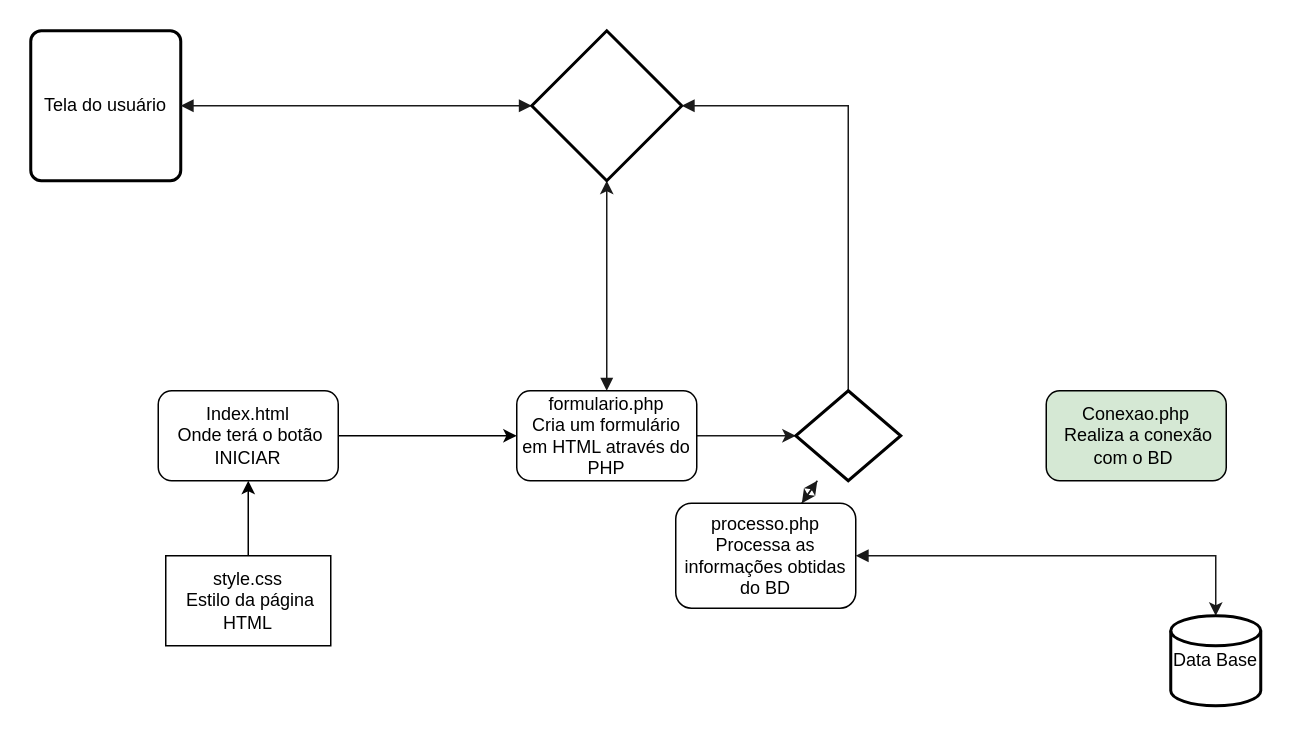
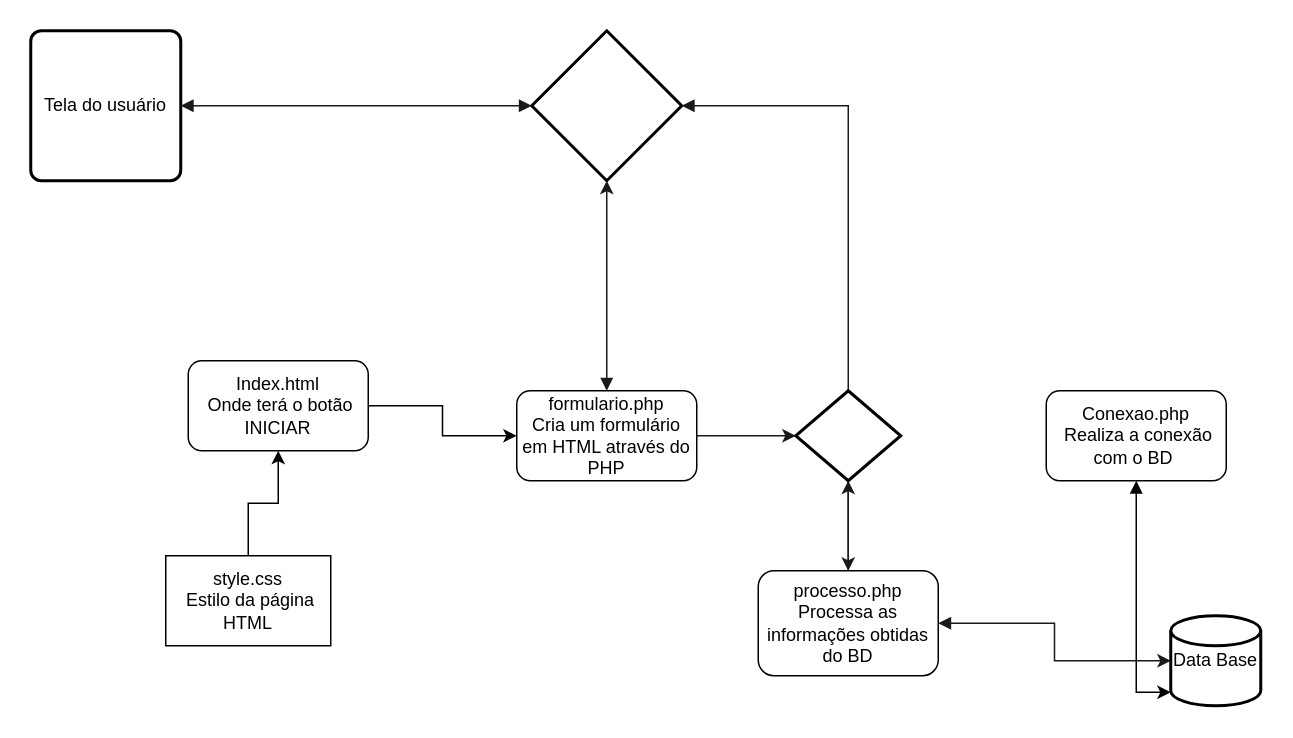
  <mxCell id="0" />
  <mxCell id="1" parent="0" />
  <mxCell id="2" style="edgeStyle=orthogonalEdgeStyle;rounded=0;orthogonalLoop=1;jettySize=auto;html=1;" edge="1" parent="1" source="3" target="6"><mxGeometry relative="1" as="geometry" /></mxCell>
- <mxCell id="3" value="Index.html&lt;br&gt;&amp;nbsp;Onde terá o botão INICIAR" style="rounded=1;whiteSpace=wrap;html=1;" vertex="1" parent="1"><mxGeometry x="105" y="260" width="120" height="60" as="geometry" /></mxCell>
+ <mxCell id="3" value="Index.html&lt;br&gt;&amp;nbsp;Onde terá o botão INICIAR" style="rounded=1;whiteSpace=wrap;html=1;" vertex="1" parent="1"><mxGeometry x="125" y="240" width="120" height="60" as="geometry" /></mxCell>
  <mxCell id="4" style="edgeStyle=none;rounded=0;orthogonalLoop=1;jettySize=auto;html=1;startArrow=none;startFill=0;endArrow=classic;endFill=1;strokeColor=#1A1A1A;" edge="1" parent="1" source="6" target="20"><mxGeometry relative="1" as="geometry" /></mxCell>
  <mxCell id="5" style="edgeStyle=none;rounded=0;orthogonalLoop=1;jettySize=auto;html=1;startArrow=block;startFill=1;endArrow=classic;endFill=1;strokeColor=#1A1A1A;" edge="1" parent="1" source="6" target="17"><mxGeometry relative="1" as="geometry" /></mxCell>
  <mxCell id="6" value="formulario.php&lt;br&gt;Cria um formulário em HTML através do PHP" style="rounded=1;whiteSpace=wrap;html=1;" vertex="1" parent="1"><mxGeometry x="344" y="260" width="120" height="60" as="geometry" /></mxCell>
- <mxCell id="8" value="Conexao.php&lt;br&gt;&amp;nbsp;Realiza a conexão com o BD&amp;nbsp;" style="rounded=1;whiteSpace=wrap;html=1;fillColor=#d5e8d4;" vertex="1" parent="1"><mxGeometry x="697" y="260" width="120" height="60" as="geometry" /></mxCell>
+ <mxCell id="7" style="edgeStyle=orthogonalEdgeStyle;rounded=0;orthogonalLoop=1;jettySize=auto;html=1;entryX=0;entryY=0.85;entryDx=0;entryDy=0;entryPerimeter=0;endArrow=classic;endFill=1;startArrow=block;startFill=1;" edge="1" parent="1" source="8" target="14"><mxGeometry relative="1" as="geometry" /></mxCell>
+ <mxCell id="8" value="Conexao.php&lt;br&gt;&amp;nbsp;Realiza a conexão com o BD&amp;nbsp;" style="rounded=1;whiteSpace=wrap;html=1;" vertex="1" parent="1"><mxGeometry x="697" y="260" width="120" height="60" as="geometry" /></mxCell>
  <mxCell id="9" style="edgeStyle=orthogonalEdgeStyle;rounded=0;orthogonalLoop=1;jettySize=auto;html=1;" edge="1" parent="1" source="10" target="3"><mxGeometry relative="1" as="geometry" /></mxCell>
  <mxCell id="10" value="style.css&lt;br&gt;&amp;nbsp;Estilo da página HTML" style="whiteSpace=wrap;html=1;rounded=0;" vertex="1" parent="1"><mxGeometry x="110" y="370" width="110" height="60" as="geometry" /></mxCell>
  <mxCell id="11" style="edgeStyle=orthogonalEdgeStyle;rounded=0;orthogonalLoop=1;jettySize=auto;html=1;endArrow=classic;endFill=1;strokeColor=#1A1A1A;startArrow=block;startFill=1;" edge="1" parent="1" source="13" target="14"><mxGeometry relative="1" as="geometry" /></mxCell>
  <mxCell id="12" value="" style="edgeStyle=none;rounded=0;orthogonalLoop=1;jettySize=auto;html=1;startArrow=none;startFill=0;endArrow=classic;endFill=1;strokeColor=#1A1A1A;" edge="1" parent="1" source="13" target="20"><mxGeometry relative="1" as="geometry" /></mxCell>
- <mxCell id="13" value="processo.php&lt;br&gt;Processa as informações obtidas do BD" style="rounded=1;whiteSpace=wrap;html=1;" vertex="1" parent="1"><mxGeometry x="450" y="335" width="120" height="70" as="geometry" /></mxCell>
+ <mxCell id="13" value="processo.php&lt;br&gt;Processa as informações obtidas do BD" style="rounded=1;whiteSpace=wrap;html=1;" vertex="1" parent="1"><mxGeometry x="505" y="380" width="120" height="70" as="geometry" /></mxCell>
  <mxCell id="14" value="Data Base" style="strokeWidth=2;html=1;shape=mxgraph.flowchart.database;whiteSpace=wrap;" vertex="1" parent="1"><mxGeometry x="780" y="410" width="60" height="60" as="geometry" /></mxCell>
  <mxCell id="15" value="Tela do usuário" style="rounded=1;whiteSpace=wrap;html=1;absoluteArcSize=1;arcSize=14;strokeWidth=2;" vertex="1" parent="1"><mxGeometry x="20" y="20" width="100" height="100" as="geometry" /></mxCell>
  <mxCell id="16" style="edgeStyle=none;rounded=0;orthogonalLoop=1;jettySize=auto;html=1;startArrow=block;startFill=1;endArrow=block;endFill=1;strokeColor=#1A1A1A;" edge="1" parent="1" source="17" target="15"><mxGeometry relative="1" as="geometry" /></mxCell>
  <mxCell id="17" value="" style="strokeWidth=2;html=1;shape=mxgraph.flowchart.decision;whiteSpace=wrap;" vertex="1" parent="1"><mxGeometry x="354" y="20" width="100" height="100" as="geometry" /></mxCell>
  <mxCell id="18" style="edgeStyle=none;rounded=0;orthogonalLoop=1;jettySize=auto;html=1;startArrow=none;startFill=0;endArrow=classic;endFill=1;strokeColor=#1A1A1A;" edge="1" parent="1" source="20" target="13"><mxGeometry relative="1" as="geometry"><mxPoint x="565" y="380" as="targetPoint" /></mxGeometry></mxCell>
  <mxCell id="19" style="edgeStyle=none;rounded=0;orthogonalLoop=1;jettySize=auto;html=1;startArrow=none;startFill=0;endArrow=block;endFill=1;strokeColor=#1A1A1A;entryX=1;entryY=0.5;entryDx=0;entryDy=0;entryPerimeter=0;" edge="1" parent="1" source="20" target="17"><mxGeometry relative="1" as="geometry"><mxPoint x="530" y="110" as="targetPoint" /><Array as="points"><mxPoint x="565" y="70" /></Array></mxGeometry></mxCell>
  <mxCell id="20" value="" style="strokeWidth=2;html=1;shape=mxgraph.flowchart.decision;whiteSpace=wrap;" vertex="1" parent="1"><mxGeometry x="530" y="260" width="70" height="60" as="geometry" /></mxCell>
